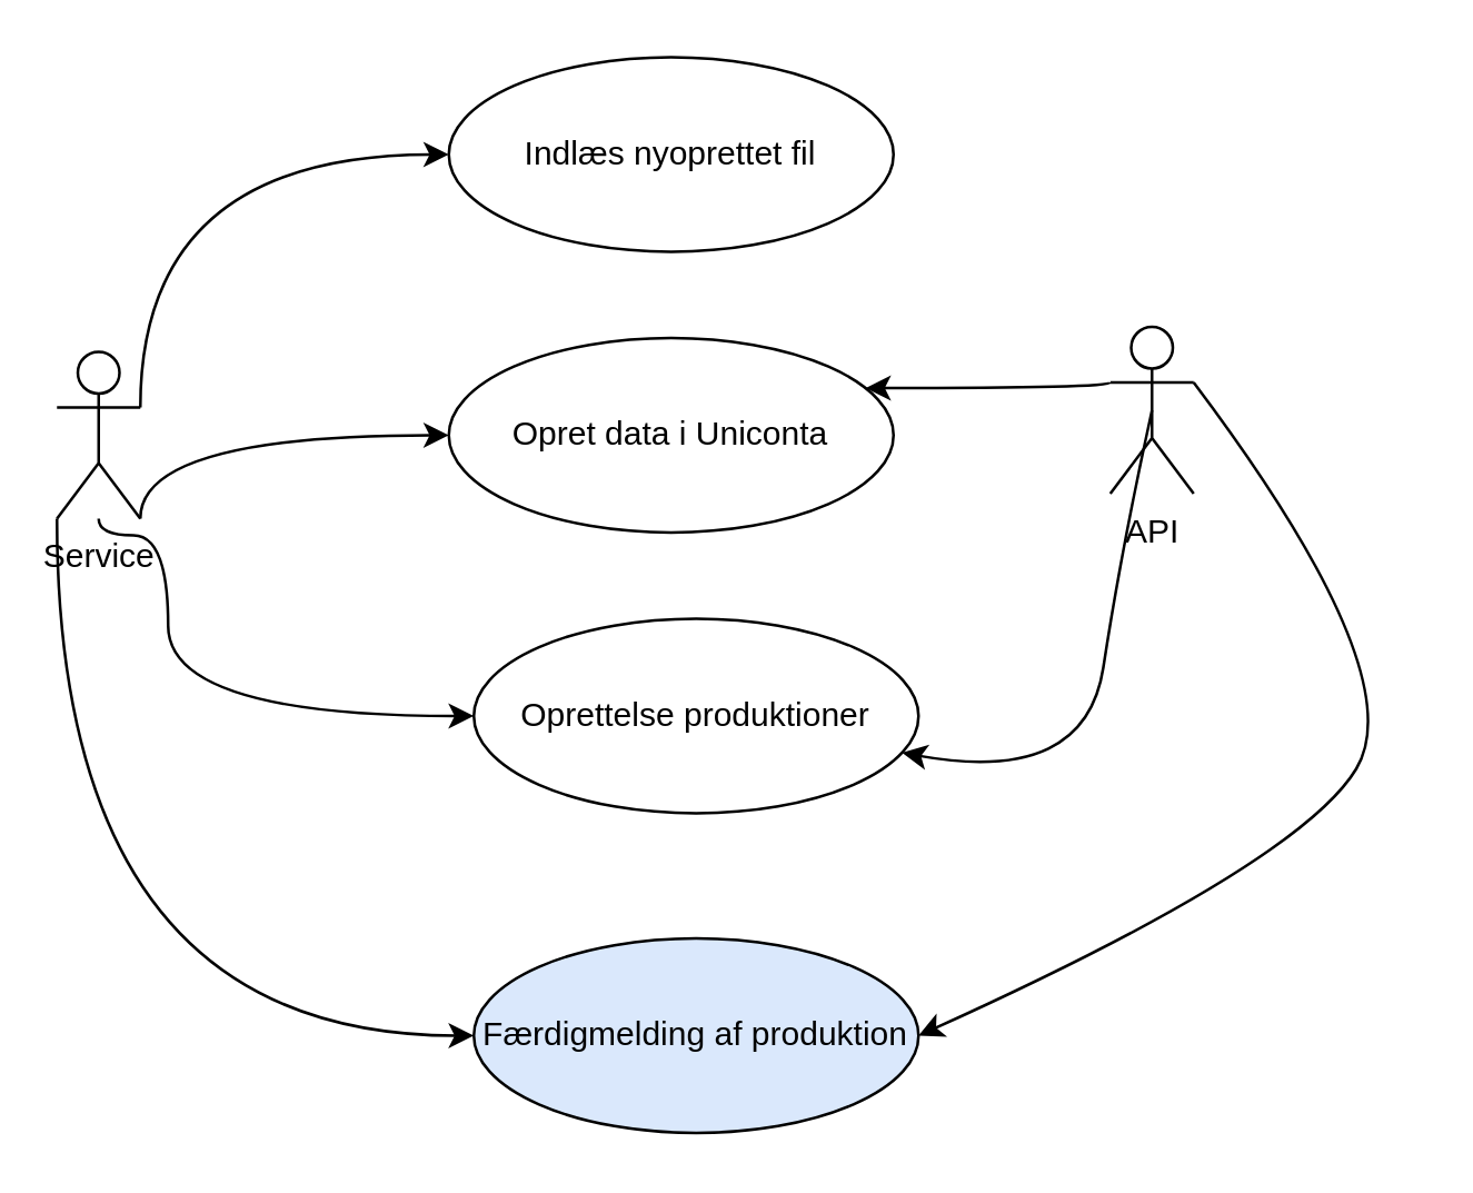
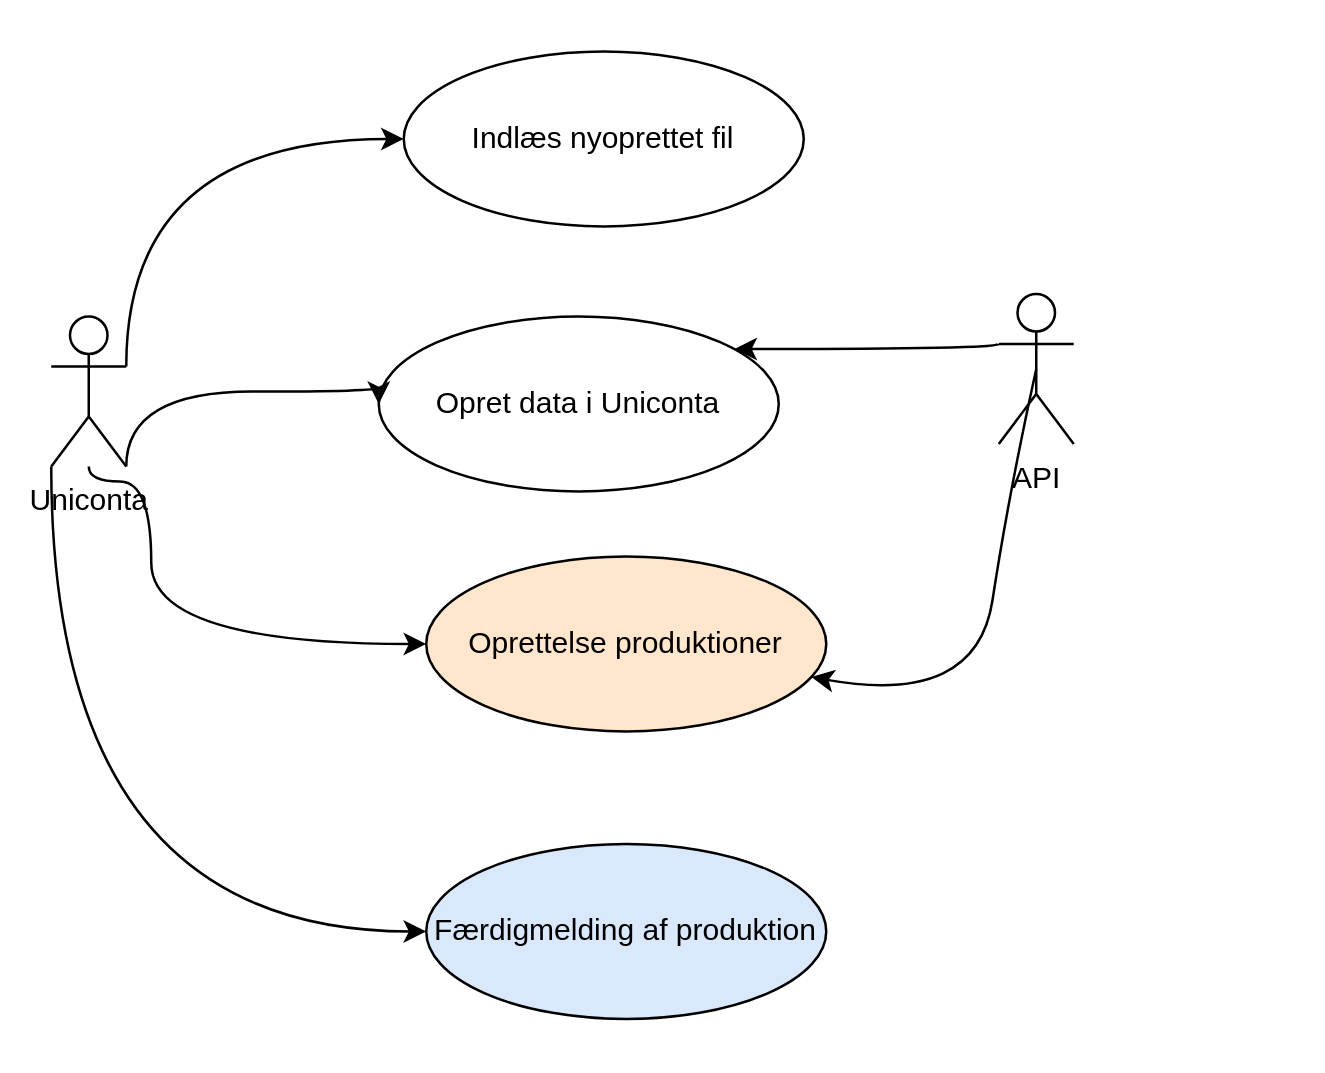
  <mxCell id="0" />
  <mxCell id="1" parent="0" />
  <mxCell id="2" style="edgeStyle=orthogonalEdgeStyle;rounded=0;orthogonalLoop=1;jettySize=auto;html=1;curved=1;" edge="1" parent="1" source="4" target="9"><mxGeometry relative="1" as="geometry"><Array as="points"><mxPoint x="35" y="192" /><mxPoint x="60" y="192" /><mxPoint x="60" y="257" /></Array></mxGeometry></mxCell>
  <mxCell id="3" style="edgeStyle=orthogonalEdgeStyle;rounded=0;orthogonalLoop=1;jettySize=auto;html=1;curved=1;" edge="1" parent="1" source="4" target="10"><mxGeometry relative="1" as="geometry"><Array as="points"><mxPoint x="20" y="372" /></Array></mxGeometry></mxCell>
- <mxCell id="4" value="Service" style="shape=umlActor;verticalLabelPosition=bottom;verticalAlign=top;html=1;outlineConnect=0;" parent="1" vertex="1"><mxGeometry x="20" y="126" width="30" height="60" as="geometry" /></mxCell>
+ <mxCell id="4" value="Uniconta" style="shape=umlActor;verticalLabelPosition=bottom;verticalAlign=top;html=1;outlineConnect=0;" parent="1" vertex="1"><mxGeometry x="20" y="126" width="30" height="60" as="geometry" /></mxCell>
  <mxCell id="5" value="API" style="shape=umlActor;verticalLabelPosition=bottom;verticalAlign=top;html=1;outlineConnect=0;" parent="1" vertex="1"><mxGeometry x="399" y="117" width="30" height="60" as="geometry" /></mxCell>
  <mxCell id="6" value="Indlæs nyoprettet fil" style="ellipse;whiteSpace=wrap;html=1;" parent="1" vertex="1"><mxGeometry x="161" y="20" width="160" height="70" as="geometry" /></mxCell>
  <mxCell id="7" value="" style="endArrow=classic;html=1;rounded=0;edgeStyle=orthogonalEdgeStyle;exitX=1;exitY=0.333;exitDx=0;exitDy=0;exitPerimeter=0;curved=1;" parent="1" source="4" target="6" edge="1"><mxGeometry width="50" height="50" relative="1" as="geometry"><mxPoint x="-70" as="sourcePoint" y="-458" /><mxPoint x="142.04" y="0.98" as="targetPoint" /><Array as="points"><mxPoint x="50" y="55" /></Array></mxGeometry></mxCell>
- <mxCell id="8" value="Opret data i Uniconta" style="ellipse;whiteSpace=wrap;html=1;" parent="1" vertex="1"><mxGeometry x="161" y="121" width="160" height="70" as="geometry" /></mxCell>
- <mxCell id="9" value="Oprettelse produktioner&lt;span id=&quot;docs-internal-guid-f7d9dfb9-7fff-8295-e9e1-6fcb5b5b0312&quot;&gt;&lt;/span&gt;" style="ellipse;whiteSpace=wrap;html=1;" parent="1" vertex="1"><mxGeometry x="170" y="222" width="160" height="70" as="geometry" /></mxCell>
+ <mxCell id="8" value="Opret data i Uniconta" style="ellipse;whiteSpace=wrap;html=1;" parent="1" vertex="1"><mxGeometry x="151" y="126" width="160" height="70" as="geometry" /></mxCell>
+ <mxCell id="9" value="Oprettelse produktioner&lt;span id=&quot;docs-internal-guid-f7d9dfb9-7fff-8295-e9e1-6fcb5b5b0312&quot;&gt;&lt;/span&gt;" style="ellipse;whiteSpace=wrap;html=1;fillColor=#ffe6cc;" parent="1" vertex="1"><mxGeometry x="170" y="222" width="160" height="70" as="geometry" /></mxCell>
  <mxCell id="10" value="Færdigmelding af produktion" style="ellipse;whiteSpace=wrap;html=1;fillColor=#dae8fc;" parent="1" vertex="1"><mxGeometry x="170" y="337" width="160" height="70" as="geometry" /></mxCell>
  <mxCell id="11" value="" style="curved=1;endArrow=classic;html=1;rounded=0;exitX=0.5;exitY=0.5;exitDx=0;exitDy=0;exitPerimeter=0;" parent="1" source="5" target="9" edge="1"><mxGeometry width="50" height="50" relative="1" as="geometry"><mxPoint x="475" y="302" as="sourcePoint" /><mxPoint x="390" y="332" as="targetPoint" /><Array as="points"><mxPoint x="403" y="197" /><mxPoint x="390" y="282" /></Array></mxGeometry></mxCell>
- <mxCell id="12" value="" style="curved=1;endArrow=classic;html=1;rounded=0;entryX=1;entryY=0.5;entryDx=0;entryDy=0;exitX=1;exitY=0.333;exitDx=0;exitDy=0;exitPerimeter=0;" parent="1" source="5" target="10" edge="1"><mxGeometry width="50" height="50" relative="1" as="geometry"><mxPoint x="460" y="309.143" as="sourcePoint" /><mxPoint x="370" y="402" as="targetPoint" /><Array as="points"><mxPoint x="508" y="242" /><mxPoint x="467" y="310" /></Array></mxGeometry></mxCell>
  <mxCell id="13" value="" style="endArrow=classic;html=1;rounded=0;edgeStyle=orthogonalEdgeStyle;exitX=1;exitY=1;exitDx=0;exitDy=0;exitPerimeter=0;curved=1;entryX=0;entryY=0.5;entryDx=0;entryDy=0;" edge="1" parent="1" source="4" target="8"><mxGeometry width="50" height="50" relative="1" as="geometry"><mxPoint x="60" y="14" as="sourcePoint" /><mxPoint x="171" y="65" as="targetPoint" /><Array as="points"><mxPoint x="50" y="156" /></Array></mxGeometry></mxCell>
  <mxCell id="14" value="" style="endArrow=classic;html=1;rounded=0;exitX=0;exitY=0.333;exitDx=0;exitDy=0;exitPerimeter=0;edgeStyle=orthogonalEdgeStyle;curved=1;" edge="1" parent="1" source="5" target="8"><mxGeometry width="50" height="50" relative="1" as="geometry"><mxPoint x="417" y="133" as="sourcePoint" /><mxPoint x="331" y="65" as="targetPoint" /><Array as="points"><mxPoint x="399" y="139" /></Array></mxGeometry></mxCell>
